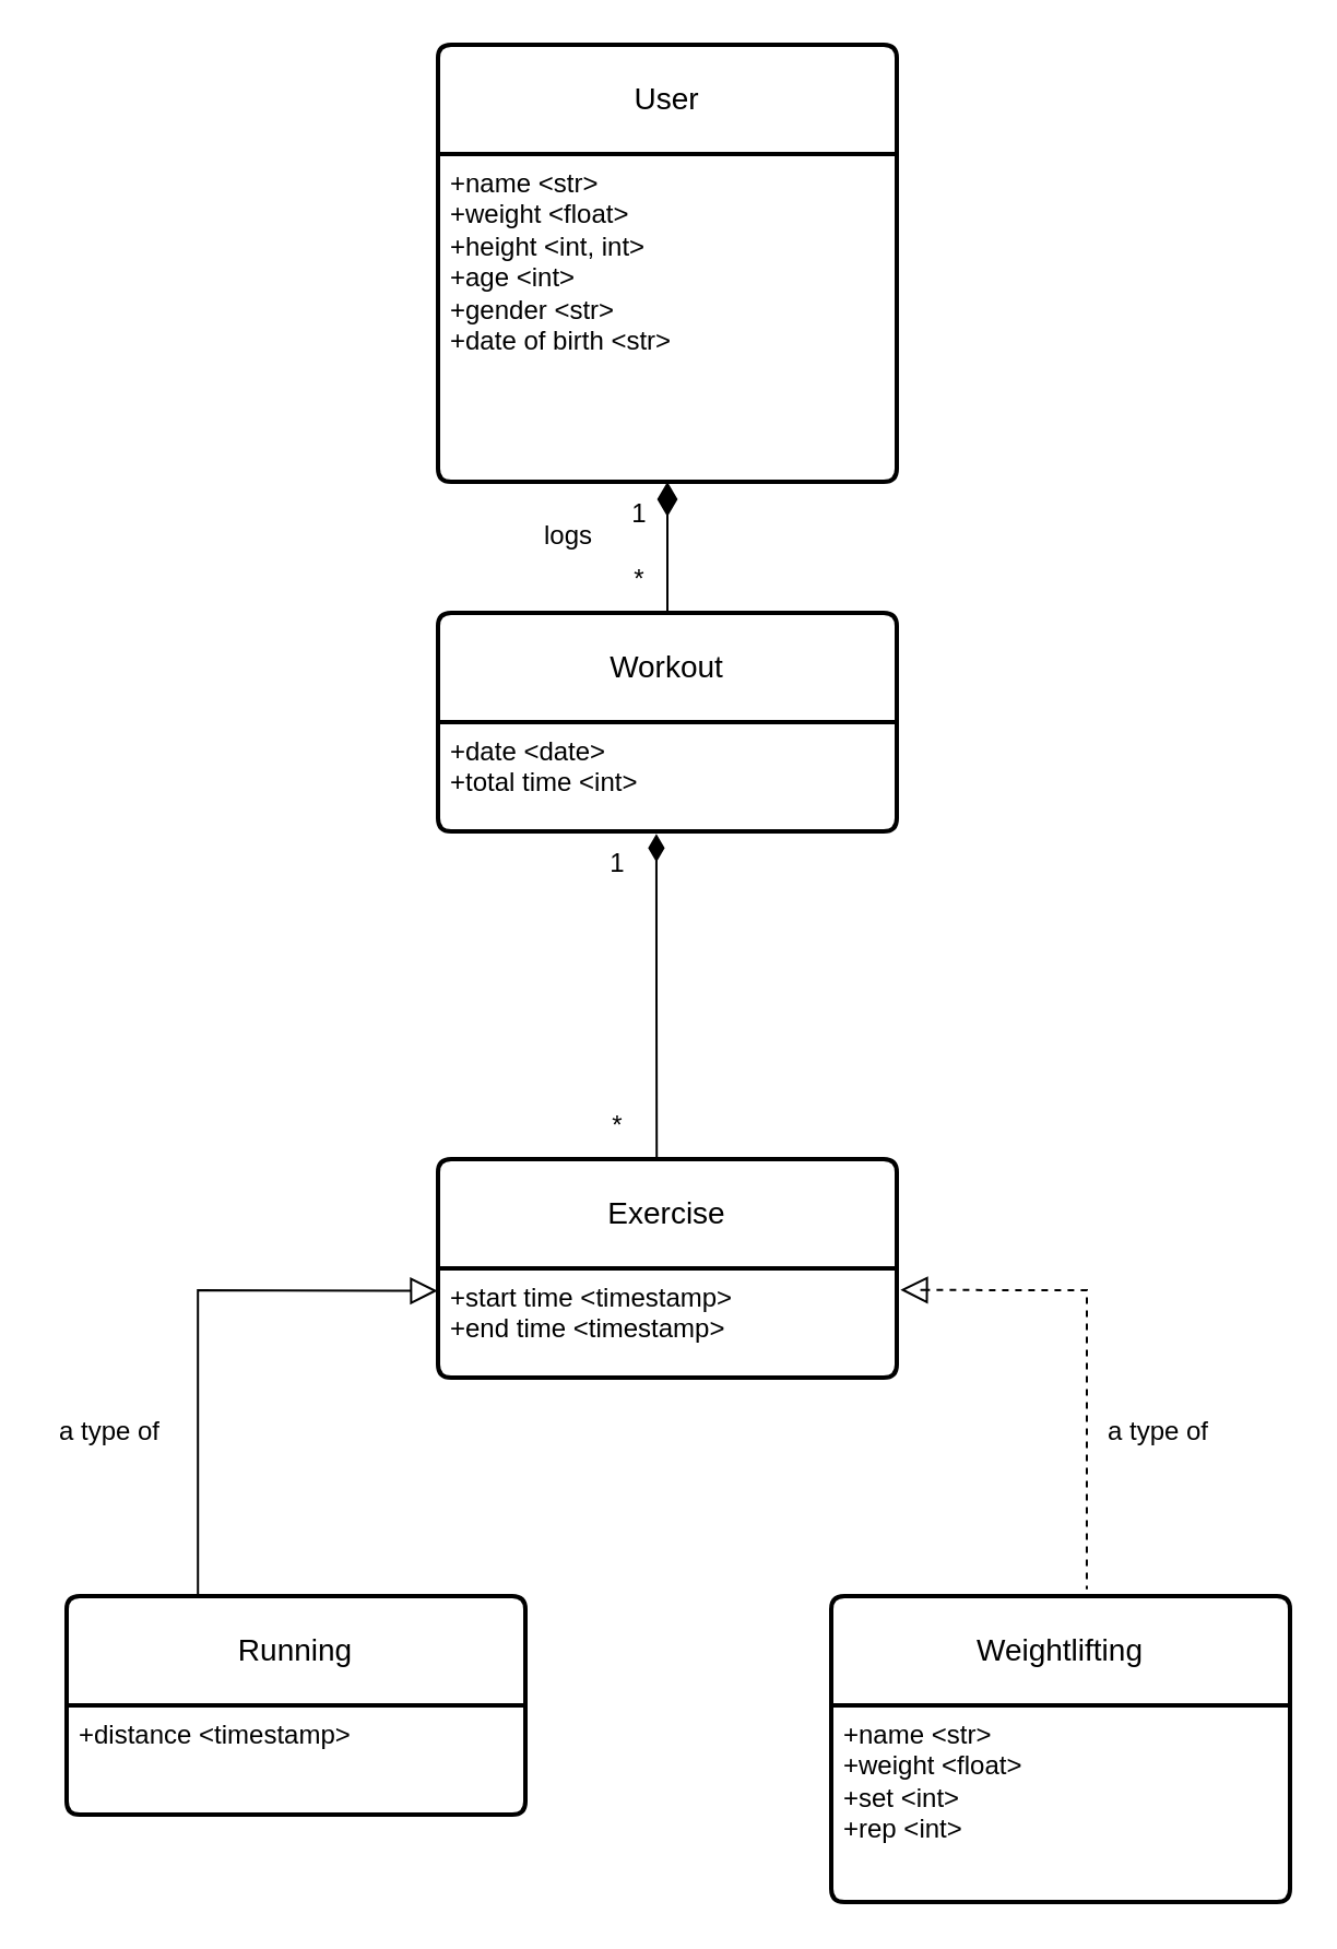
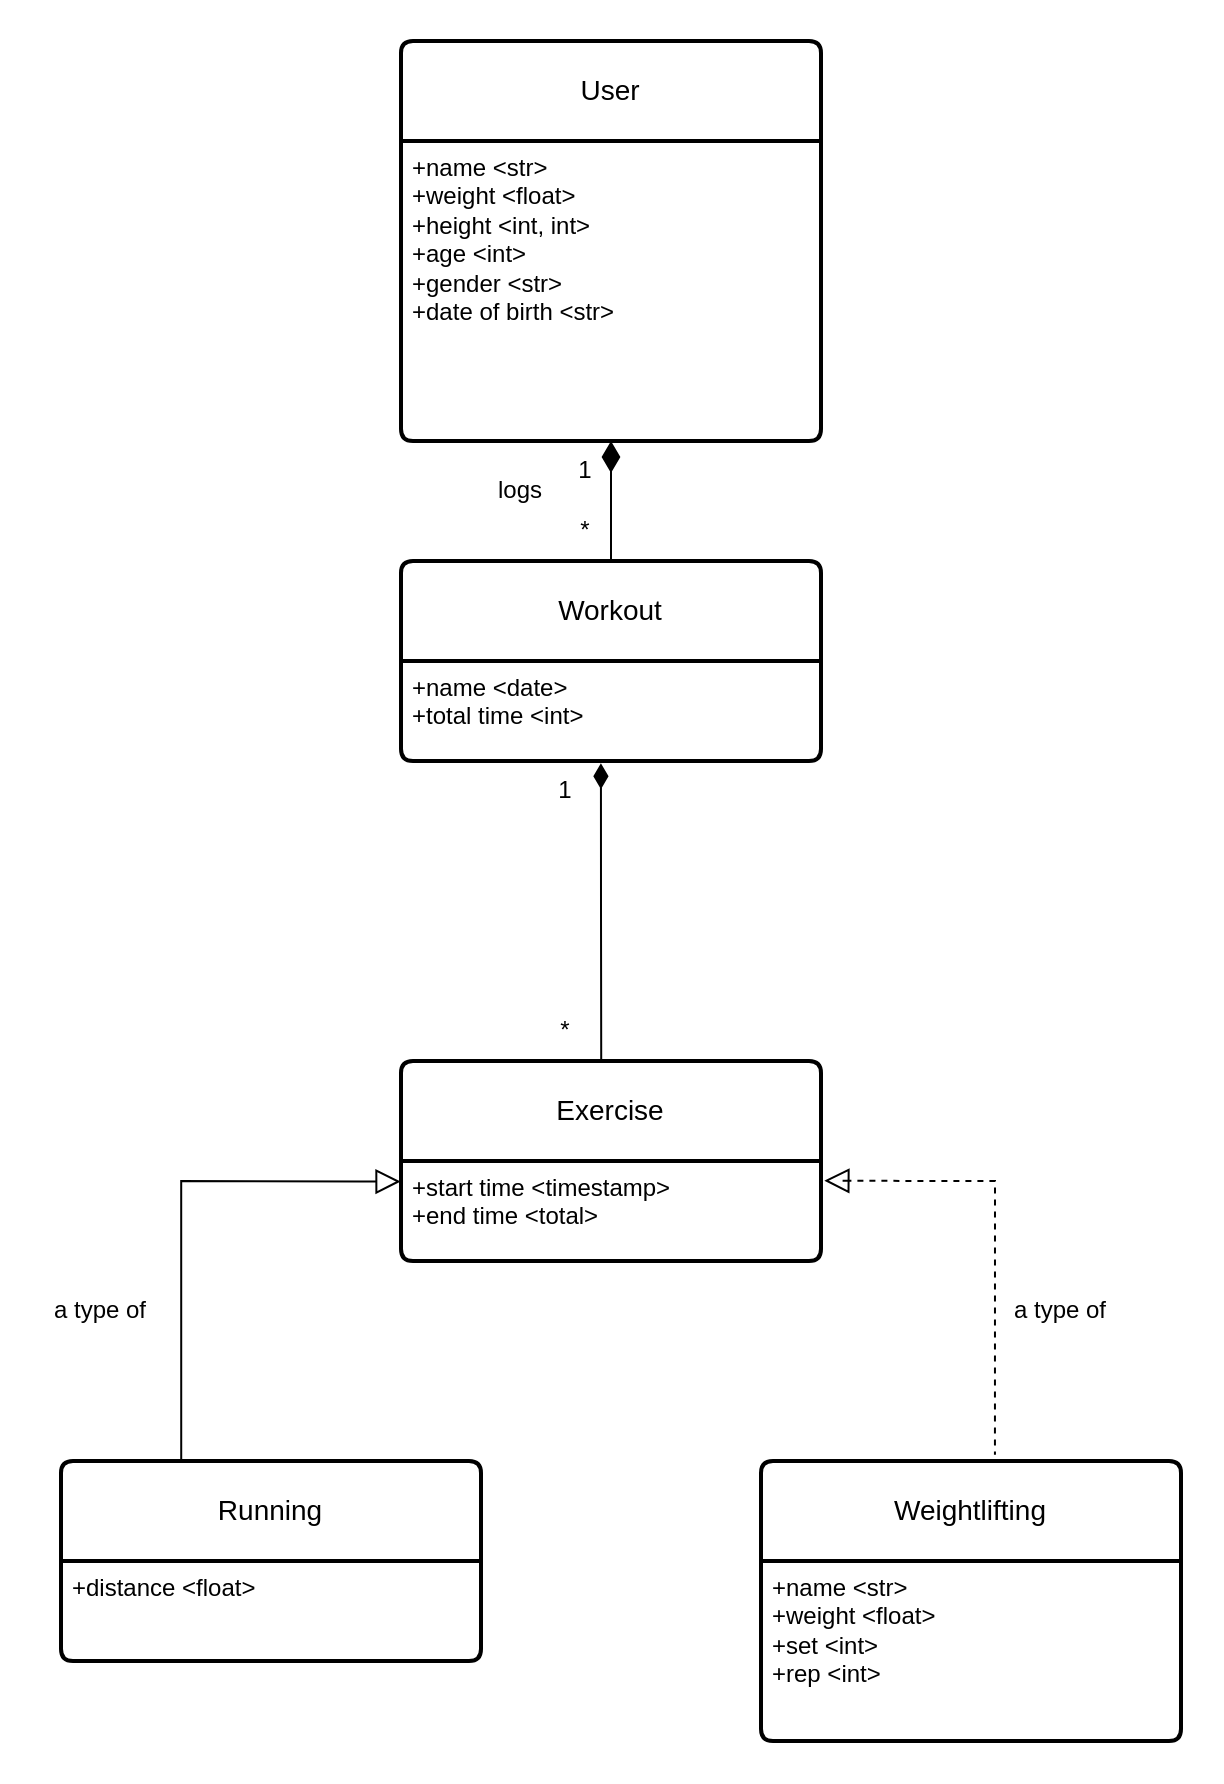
  <mxCell id="0" />
  <mxCell id="1" parent="0" />
  <mxCell id="2" value="User" style="swimlane;childLayout=stackLayout;horizontal=1;startSize=50;horizontalStack=0;rounded=1;fontSize=14;fontStyle=0;strokeWidth=2;resizeParent=0;resizeLast=1;shadow=0;dashed=0;align=center;arcSize=4;whiteSpace=wrap;html=1;" vertex="1" parent="1"><mxGeometry x="200" y="20" width="210" height="200" as="geometry" /></mxCell>
  <mxCell id="3" value="+name &amp;lt;str&amp;gt;&lt;br&gt;+weight &amp;lt;float&amp;gt;&lt;br&gt;+height &amp;lt;int, int&amp;gt;&lt;br&gt;+age &amp;lt;int&amp;gt;&lt;br&gt;+gender &amp;lt;str&amp;gt;&lt;br&gt;+date of birth &amp;lt;str&amp;gt;" style="align=left;strokeColor=none;fillColor=none;spacingLeft=4;fontSize=12;verticalAlign=top;resizable=0;rotatable=0;part=1;html=1;" vertex="1" parent="2"><mxGeometry y="50" width="210" height="150" as="geometry" /></mxCell>
  <mxCell id="4" value="Exercise" style="swimlane;childLayout=stackLayout;horizontal=1;startSize=50;horizontalStack=0;rounded=1;fontSize=14;fontStyle=0;strokeWidth=2;resizeParent=0;resizeLast=1;shadow=0;dashed=0;align=center;arcSize=4;whiteSpace=wrap;html=1;" vertex="1" parent="1"><mxGeometry x="200" y="530" width="210" height="100" as="geometry" /></mxCell>
- <mxCell id="5" value="+start time &amp;lt;timestamp&amp;gt;&lt;br&gt;+end time &amp;lt;timestamp&amp;gt;" style="align=left;strokeColor=none;fillColor=none;spacingLeft=4;fontSize=12;verticalAlign=top;resizable=0;rotatable=0;part=1;html=1;" vertex="1" parent="4"><mxGeometry y="50" width="210" height="50" as="geometry" /></mxCell>
+ <mxCell id="5" value="+start time &amp;lt;timestamp&amp;gt;&lt;br&gt;+end time &amp;lt;total&amp;gt;" style="align=left;strokeColor=none;fillColor=none;spacingLeft=4;fontSize=12;verticalAlign=top;resizable=0;rotatable=0;part=1;html=1;" vertex="1" parent="4"><mxGeometry y="50" width="210" height="50" as="geometry" /></mxCell>
  <mxCell id="6" value="Running" style="swimlane;childLayout=stackLayout;horizontal=1;startSize=50;horizontalStack=0;rounded=1;fontSize=14;fontStyle=0;strokeWidth=2;resizeParent=0;resizeLast=1;shadow=0;dashed=0;align=center;arcSize=4;whiteSpace=wrap;html=1;" vertex="1" parent="1"><mxGeometry x="30" y="730" width="210" height="100" as="geometry" /></mxCell>
- <mxCell id="7" value="+distance &amp;lt;timestamp&amp;gt;" style="align=left;strokeColor=none;fillColor=none;spacingLeft=4;fontSize=12;verticalAlign=top;resizable=0;rotatable=0;part=1;html=1;" vertex="1" parent="6"><mxGeometry y="50" width="210" height="50" as="geometry" /></mxCell>
+ <mxCell id="7" value="+distance &amp;lt;float&amp;gt;" style="align=left;strokeColor=none;fillColor=none;spacingLeft=4;fontSize=12;verticalAlign=top;resizable=0;rotatable=0;part=1;html=1;" vertex="1" parent="6"><mxGeometry y="50" width="210" height="50" as="geometry" /></mxCell>
  <mxCell id="8" value="Weightlifting" style="swimlane;childLayout=stackLayout;horizontal=1;startSize=50;horizontalStack=0;rounded=1;fontSize=14;fontStyle=0;strokeWidth=2;resizeParent=0;resizeLast=1;shadow=0;dashed=0;align=center;arcSize=4;whiteSpace=wrap;html=1;" vertex="1" parent="1"><mxGeometry x="380" y="730" width="210" height="140" as="geometry" /></mxCell>
  <mxCell id="9" value="+name &amp;lt;str&amp;gt;&lt;br&gt;+weight &amp;lt;float&amp;gt;&lt;br&gt;+set &amp;lt;int&amp;gt;&lt;br&gt;+rep &amp;lt;int&amp;gt;" style="align=left;strokeColor=none;fillColor=none;spacingLeft=4;fontSize=12;verticalAlign=top;resizable=0;rotatable=0;part=1;html=1;" vertex="1" parent="8"><mxGeometry y="50" width="210" height="90" as="geometry" /></mxCell>
  <mxCell id="10" style="edgeStyle=orthogonalEdgeStyle;rounded=0;orthogonalLoop=1;jettySize=auto;html=1;exitX=0.5;exitY=1;exitDx=0;exitDy=0;entryX=0.5;entryY=0;entryDx=0;entryDy=0;startArrow=diamondThin;startFill=1;endSize=11;startSize=13;endArrow=none;endFill=0;" edge="1" parent="1" source="3" target="16"><mxGeometry relative="1" as="geometry" /></mxCell>
  <mxCell id="11" style="edgeStyle=orthogonalEdgeStyle;rounded=0;orthogonalLoop=1;jettySize=auto;html=1;entryX=0.557;entryY=-0.022;entryDx=0;entryDy=0;entryPerimeter=0;endArrow=none;endFill=0;endSize=10;startSize=10;startArrow=block;startFill=0;exitX=1.008;exitY=0.197;exitDx=0;exitDy=0;exitPerimeter=0;dashed=1;" edge="1" parent="1" source="5" target="8"><mxGeometry relative="1" as="geometry"><mxPoint x="420" y="590" as="sourcePoint" /><Array as="points"><mxPoint x="420" y="590" /><mxPoint x="497" y="590" /></Array></mxGeometry></mxCell>
  <mxCell id="12" value="logs" style="text;html=1;strokeColor=none;fillColor=none;align=center;verticalAlign=middle;whiteSpace=wrap;rounded=0;" vertex="1" parent="1"><mxGeometry x="230" y="230" width="60" height="30" as="geometry" /></mxCell>
  <mxCell id="13" value="a type of" style="text;html=1;strokeColor=none;fillColor=none;align=center;verticalAlign=middle;whiteSpace=wrap;rounded=0;" vertex="1" parent="1"><mxGeometry x="500" y="640" width="60" height="30" as="geometry" /></mxCell>
  <mxCell id="14" value="a type of" style="text;html=1;strokeColor=none;fillColor=none;align=center;verticalAlign=middle;whiteSpace=wrap;rounded=0;" vertex="1" parent="1"><mxGeometry x="20" y="640" width="60" height="30" as="geometry" /></mxCell>
  <mxCell id="15" style="edgeStyle=orthogonalEdgeStyle;rounded=0;orthogonalLoop=1;jettySize=auto;html=1;entryX=0.382;entryY=0.002;entryDx=0;entryDy=0;entryPerimeter=0;endArrow=none;endFill=0;endSize=10;startSize=10;startArrow=block;startFill=0;exitX=-0.001;exitY=0.205;exitDx=0;exitDy=0;exitPerimeter=0;" edge="1" parent="1" source="5"><mxGeometry relative="1" as="geometry"><mxPoint x="190" y="590" as="sourcePoint" /><mxPoint x="90.11" y="730.2" as="targetPoint" /><Array as="points"><mxPoint x="180" y="590" /><mxPoint x="90" y="590" /></Array></mxGeometry></mxCell>
  <mxCell id="16" value="Workout" style="swimlane;childLayout=stackLayout;horizontal=1;startSize=50;horizontalStack=0;rounded=1;fontSize=14;fontStyle=0;strokeWidth=2;resizeParent=0;resizeLast=1;shadow=0;dashed=0;align=center;arcSize=4;whiteSpace=wrap;html=1;" vertex="1" parent="1"><mxGeometry x="200" y="280" width="210" height="100" as="geometry" /></mxCell>
- <mxCell id="17" value="+date &amp;lt;date&amp;gt;&lt;br&gt;+total time &amp;lt;int&amp;gt;" style="align=left;strokeColor=none;fillColor=none;spacingLeft=4;fontSize=12;verticalAlign=top;resizable=0;rotatable=0;part=1;html=1;" vertex="1" parent="16"><mxGeometry y="50" width="210" height="50" as="geometry" /></mxCell>
+ <mxCell id="17" value="+name &amp;lt;date&amp;gt;&lt;br&gt;+total time &amp;lt;int&amp;gt;" style="align=left;strokeColor=none;fillColor=none;spacingLeft=4;fontSize=12;verticalAlign=top;resizable=0;rotatable=0;part=1;html=1;" vertex="1" parent="16"><mxGeometry y="50" width="210" height="50" as="geometry" /></mxCell>
  <mxCell id="18" style="edgeStyle=orthogonalEdgeStyle;rounded=0;orthogonalLoop=1;jettySize=auto;html=1;entryX=0.382;entryY=0.002;entryDx=0;entryDy=0;entryPerimeter=0;endArrow=none;endFill=0;endSize=10;startSize=10;startArrow=diamondThin;startFill=1;exitX=0.476;exitY=1.023;exitDx=0;exitDy=0;exitPerimeter=0;" edge="1" parent="1" source="17"><mxGeometry relative="1" as="geometry"><mxPoint x="440" y="440" as="sourcePoint" /><mxPoint x="300.11" y="530.2" as="targetPoint" /><Array as="points" /></mxGeometry></mxCell>
  <mxCell id="19" value="*" style="text;html=1;strokeColor=none;fillColor=none;align=center;verticalAlign=middle;whiteSpace=wrap;rounded=0;" vertex="1" parent="1"><mxGeometry x="270" y="500" width="25" height="30" as="geometry" /></mxCell>
  <mxCell id="20" value="1" style="text;html=1;strokeColor=none;fillColor=none;align=center;verticalAlign=middle;whiteSpace=wrap;rounded=0;" vertex="1" parent="1"><mxGeometry x="270" y="380" width="25" height="30" as="geometry" /></mxCell>
  <mxCell id="21" value="1" style="text;html=1;strokeColor=none;fillColor=none;align=center;verticalAlign=middle;whiteSpace=wrap;rounded=0;" vertex="1" parent="1"><mxGeometry x="280" y="220" width="25" height="30" as="geometry" /></mxCell>
  <mxCell id="22" value="*" style="text;html=1;strokeColor=none;fillColor=none;align=center;verticalAlign=middle;whiteSpace=wrap;rounded=0;" vertex="1" parent="1"><mxGeometry x="280" y="250" width="25" height="30" as="geometry" /></mxCell>
